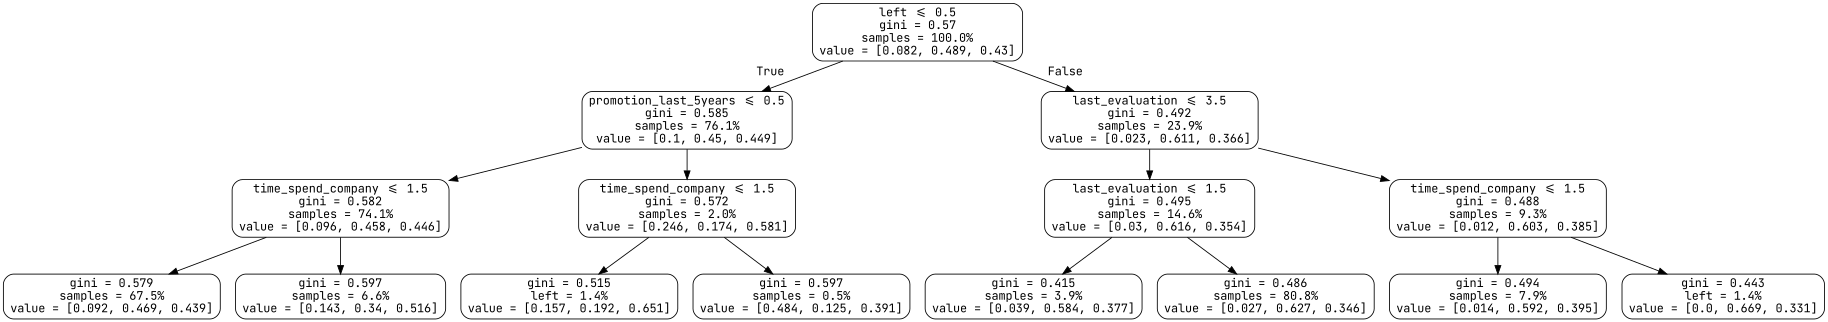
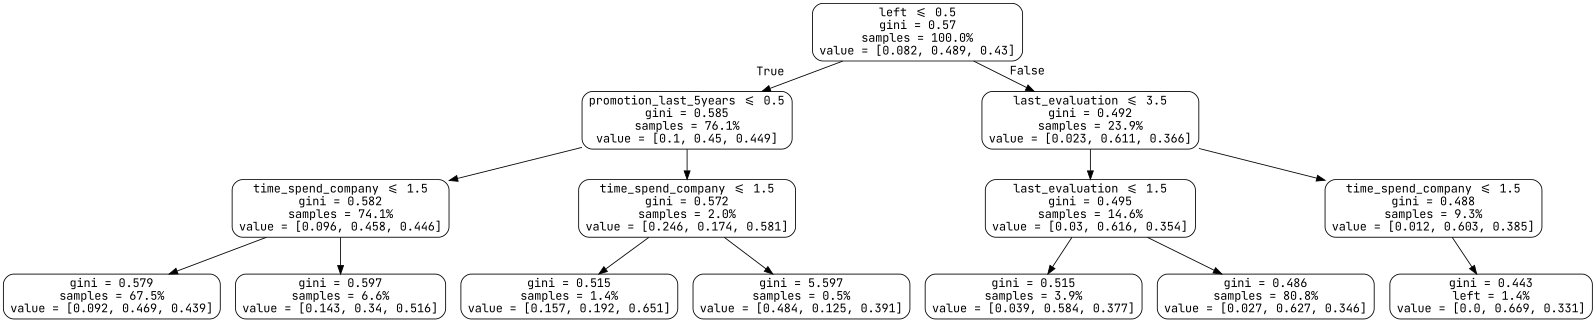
  digraph {
    fontname="JetBrains Mono"
    ranksep=equally
    splines=polyline
    node [color=black fontname="JetBrains Mono" shape=box style=rounded]
    edge [fontname="JetBrains Mono"]
    n1 [label="left <= 0.5\ngini = 0.57\nsamples = 100.0%\nvalue = [0.082, 0.489, 0.43]"]
    n2 [label="promotion_last_5years <= 0.5\ngini = 0.585\nsamples = 76.1%\nvalue = [0.1, 0.45, 0.449]"]
    n3 [label="last_evaluation <= 3.5\ngini = 0.492\nsamples = 23.9%\nvalue = [0.023, 0.611, 0.366]"]
    n4 [label="time_spend_company <= 1.5\ngini = 0.582\nsamples = 74.1%\nvalue = [0.096, 0.458, 0.446]"]
    n5 [label="time_spend_company <= 1.5\ngini = 0.572\nsamples = 2.0%\nvalue = [0.246, 0.174, 0.581]"]
    n6 [label="last_evaluation <= 1.5\ngini = 0.495\nsamples = 14.6%\nvalue = [0.03, 0.616, 0.354]"]
    n7 [label="time_spend_company <= 1.5\ngini = 0.488\nsamples = 9.3%\nvalue = [0.012, 0.603, 0.385]"]
    n8 [label="gini = 0.579\nsamples = 67.5%\nvalue = [0.092, 0.469, 0.439]"]
    n9 [label="gini = 0.597\nsamples = 6.6%\nvalue = [0.143, 0.34, 0.516]"]
-   n10 [label="gini = 0.515\nleft = 1.4%\nvalue = [0.157, 0.192, 0.651]"]
-   n11 [label="gini = 0.597\nsamples = 0.5%\nvalue = [0.484, 0.125, 0.391]"]
-   n12 [label="gini = 0.415\nsamples = 3.9%\nvalue = [0.039, 0.584, 0.377]"]
+   n10 [label="gini = 0.515\nsamples = 1.4%\nvalue = [0.157, 0.192, 0.651]"]
+   n11 [label="gini = 5.597\nsamples = 0.5%\nvalue = [0.484, 0.125, 0.391]"]
+   n12 [label="gini = 0.515\nsamples = 3.9%\nvalue = [0.039, 0.584, 0.377]"]
    n13 [label="gini = 0.486\nsamples = 80.8%\nvalue = [0.027, 0.627, 0.346]"]
-   n14 [label="gini = 0.494\nsamples = 7.9%\nvalue = [0.014, 0.592, 0.395]"]
    n15 [label="gini = 0.443\nleft = 1.4%\nvalue = [0.0, 0.669, 0.331]"]
    subgraph sub_1 {
      rank=same
      n1
    }
    subgraph sub_2 {
      rank=same
      n2
      n3
    }
    subgraph sub_3 {
      rank=same
      n4
      n5
      n6
      n7
    }
    subgraph sub_4 {
      rank=same
      n8
      n9
      n10
      n11
      n12
      n13
-     n14
      n15
    }
    n1 -> n2 [headlabel=True labelangle=45 labeldistance=2.5]
    n1 -> n3 [headlabel=False labelangle=-45 labeldistance=2.5]
    n2 -> n4
    n2 -> n5
    n3 -> n6
    n3 -> n7
    n4 -> n8
    n4 -> n9
    n5 -> n10
    n5 -> n11
    n6 -> n12
    n6 -> n13
-   n7 -> n14
    n7 -> n15
  }
